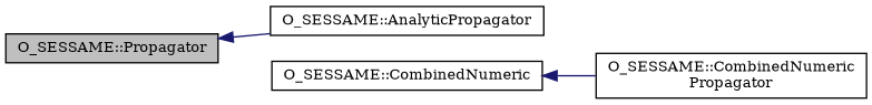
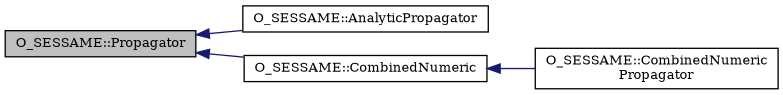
  digraph {
    fontname="DejaVu Serif"
    rankdir=LR
    node [color=black fillcolor=white fontname="DejaVu Serif" fontsize=10 shape=record style=filled]
    edge [color=midnightblue dir=back fontname="DejaVu Serif" fontsize=10 labelfontname=Helvetica labelfontsize=10 style=solid]
    n1 [fillcolor=grey75 fontcolor=black height=0.2 label="O_SESSAME::Propagator" width=0.4]
    n2 [height=0.2 label="O_SESSAME::AnalyticPropagator" width=0.4]
    n3 [height=0.2 label="O_SESSAME::CombinedNumeric" width=0.4]
    n4 [height=0.2 label="O_SESSAME::CombinedNumeric\lPropagator" width=0.4]
    n1 -> n2
+   n1 -> n3
    n3 -> n4
  }
